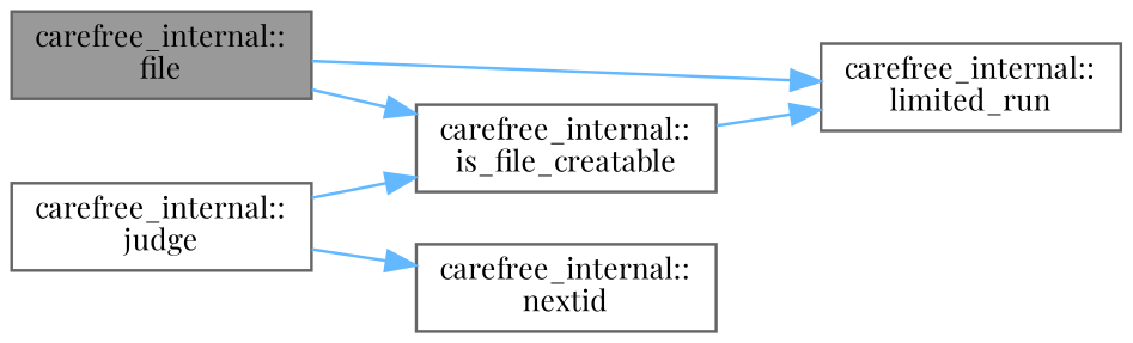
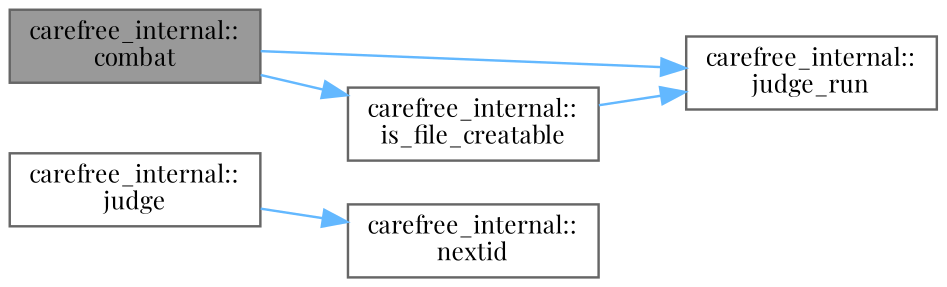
  digraph {
    fontname="Playfair Display"
    rankdir=LR
    node [color=grey40 fillcolor=white fontname="Playfair Display" fontsize=10 shape=box style=filled]
    edge [color=steelblue1 fontname="Playfair Display" fontsize=10 labelfontname=Helvetica labelfontsize=10 style=solid]
-   n1 [color=gray40 fillcolor=grey60 fontcolor=black height=0.2 label="carefree_internal::\lfile" width=0.4]
+   n1 [color=gray40 fillcolor=grey60 fontcolor=black height=0.2 label="carefree_internal::\lcombat" width=0.4]
    n2 [height=0.2 label="carefree_internal::\lis_file_creatable" width=0.4]
-   n3 [height=0.2 label="carefree_internal::\llimited_run" width=0.4]
+   n3 [height=0.2 label="carefree_internal::\ljudge_run" width=0.4]
    n4 [height=0.2 label="carefree_internal::\ljudge" width=0.4]
    n5 [height=0.2 label="carefree_internal::\lnextid" width=0.4]
    n1 -> n2
    n1 -> n3
    n2 -> n3
-   n4 -> n2
    n4 -> n5
  }
